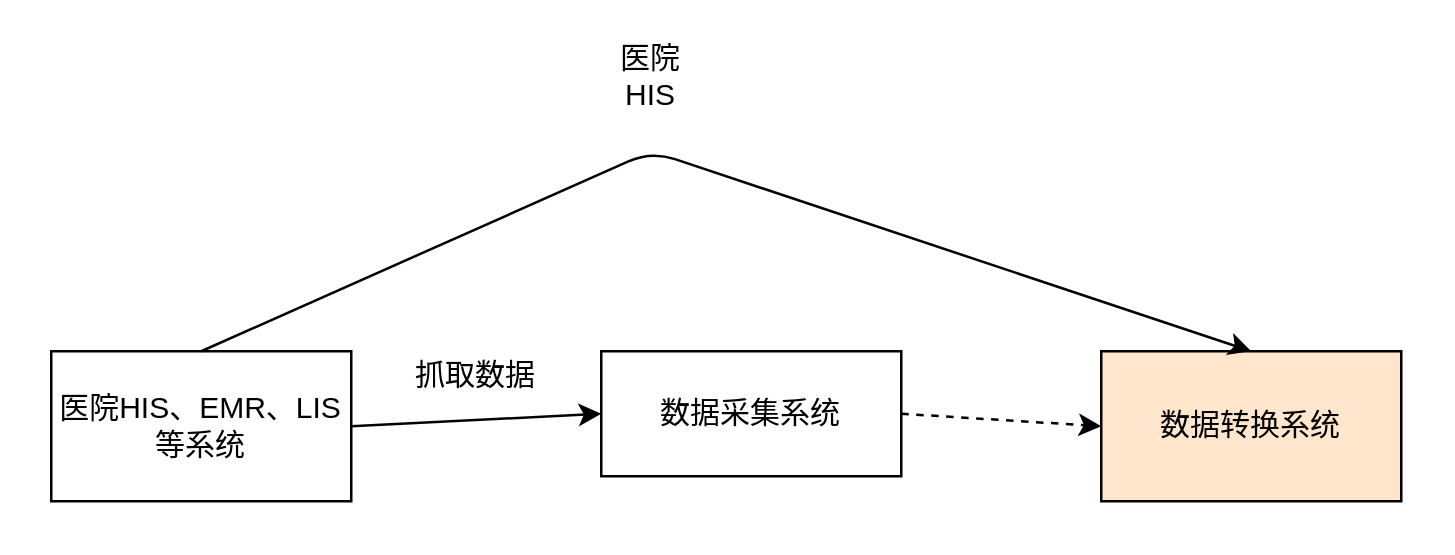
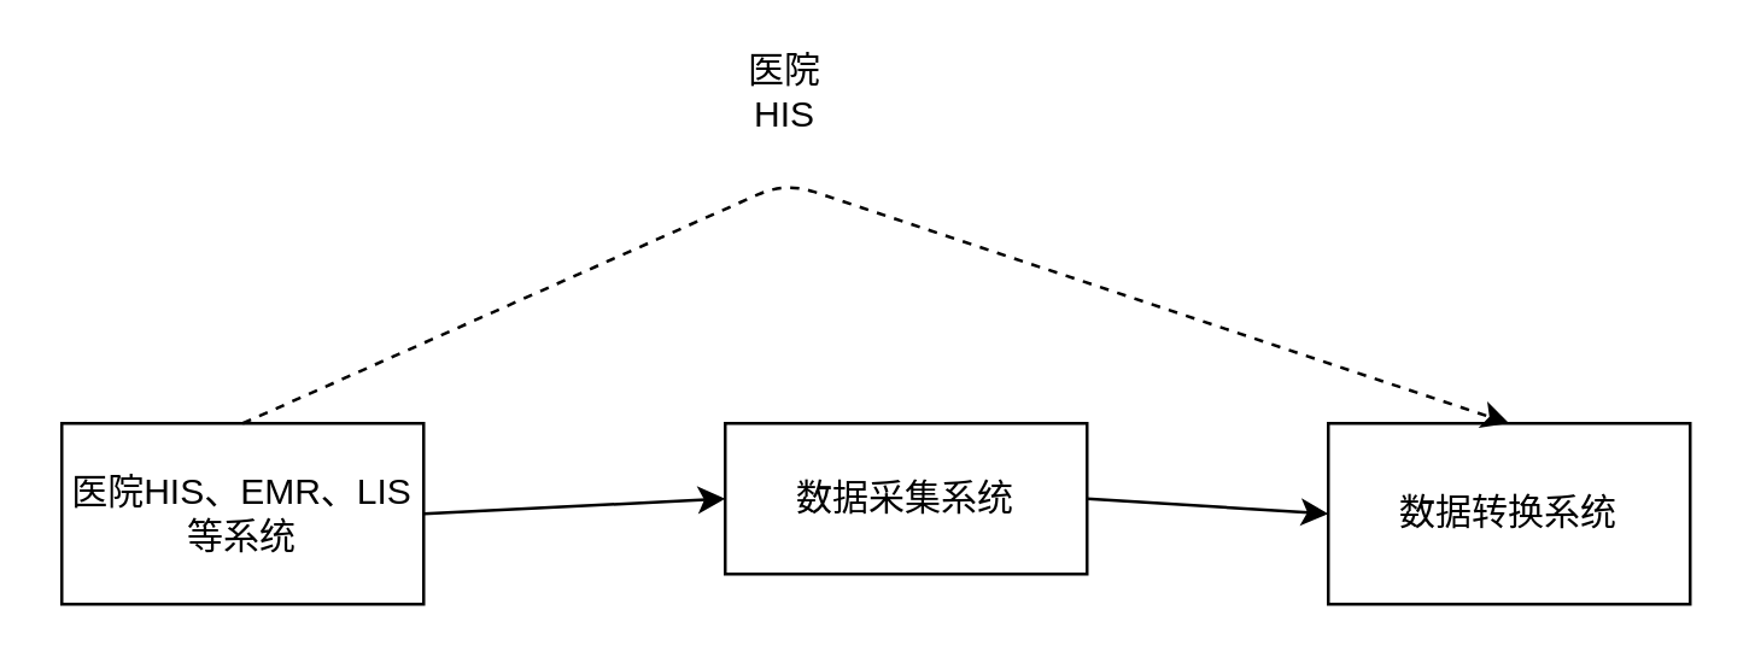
  <mxCell id="0" />
  <mxCell id="1" parent="0" />
  <mxCell id="2" value="医院HIS、EMR、LIS等系统" style="rounded=0;whiteSpace=wrap;html=1;" parent="1" vertex="1"><mxGeometry x="20" y="140" width="120" height="60" as="geometry" /></mxCell>
  <mxCell id="3" value="数据采集系统" style="rounded=0;whiteSpace=wrap;html=1;" parent="1" vertex="1"><mxGeometry x="240" y="140" width="120" height="50" as="geometry" /></mxCell>
- <mxCell id="4" value="数据转换系统" style="rounded=0;whiteSpace=wrap;html=1;fillColor=#ffe6cc;" parent="1" vertex="1"><mxGeometry x="440" y="140" width="120" height="60" as="geometry" /></mxCell>
+ <mxCell id="4" value="数据转换系统" style="rounded=0;whiteSpace=wrap;html=1;" parent="1" vertex="1"><mxGeometry x="440" y="140" width="120" height="60" as="geometry" /></mxCell>
  <mxCell id="5" value="" style="endArrow=classic;html=1;exitX=1;exitY=0.5;exitDx=0;exitDy=0;entryX=0;entryY=0.5;entryDx=0;entryDy=0;" parent="1" source="2" target="3" edge="1"><mxGeometry width="50" height="50" relative="1" as="geometry"><mxPoint x="400" y="340" as="sourcePoint" /><mxPoint x="450" y="290" as="targetPoint" /></mxGeometry></mxCell>
- <mxCell id="6" value="抓取数据" style="text;html=1;strokeColor=none;fillColor=none;align=center;verticalAlign=middle;whiteSpace=wrap;rounded=0;" parent="1" vertex="1"><mxGeometry x="160" y="140" width="60" height="20" as="geometry" /></mxCell>
- <mxCell id="7" value="" style="endArrow=classic;html=1;exitX=1;exitY=0.5;exitDx=0;exitDy=0;entryX=0;entryY=0.5;entryDx=0;entryDy=0;dashed=1;" parent="1" source="3" target="4" edge="1"><mxGeometry width="50" height="50" relative="1" as="geometry"><mxPoint x="380" y="230" as="sourcePoint" /><mxPoint x="480" y="230" as="targetPoint" /></mxGeometry></mxCell>
- <mxCell id="8" value="" style="endArrow=classic;html=1;exitX=0.5;exitY=0;exitDx=0;exitDy=0;entryX=0.5;entryY=0;entryDx=0;entryDy=0;" parent="1" source="2" target="4" edge="1"><mxGeometry width="50" height="50" relative="1" as="geometry"><mxPoint x="400" y="330" as="sourcePoint" /><mxPoint x="240" y="30" as="targetPoint" /><Array as="points"><mxPoint x="260" y="60" /></Array></mxGeometry></mxCell>
+ <mxCell id="7" value="" style="endArrow=classic;html=1;exitX=1;exitY=0.5;exitDx=0;exitDy=0;entryX=0;entryY=0.5;entryDx=0;entryDy=0;" parent="1" source="3" target="4" edge="1"><mxGeometry width="50" height="50" relative="1" as="geometry"><mxPoint x="380" y="230" as="sourcePoint" /><mxPoint x="480" y="230" as="targetPoint" /></mxGeometry></mxCell>
+ <mxCell id="8" value="" style="endArrow=classic;html=1;exitX=0.5;exitY=0;exitDx=0;exitDy=0;entryX=0.5;entryY=0;entryDx=0;entryDy=0;dashed=1;" parent="1" source="2" target="4" edge="1"><mxGeometry width="50" height="50" relative="1" as="geometry"><mxPoint x="400" y="330" as="sourcePoint" /><mxPoint x="240" y="30" as="targetPoint" /><Array as="points"><mxPoint x="260" y="60" /></Array></mxGeometry></mxCell>
  <mxCell id="9" value="医院HIS" style="text;html=1;strokeColor=none;fillColor=none;align=center;verticalAlign=middle;whiteSpace=wrap;rounded=0;" parent="1" vertex="1"><mxGeometry x="240" y="20" width="40" height="20" as="geometry" /></mxCell>
